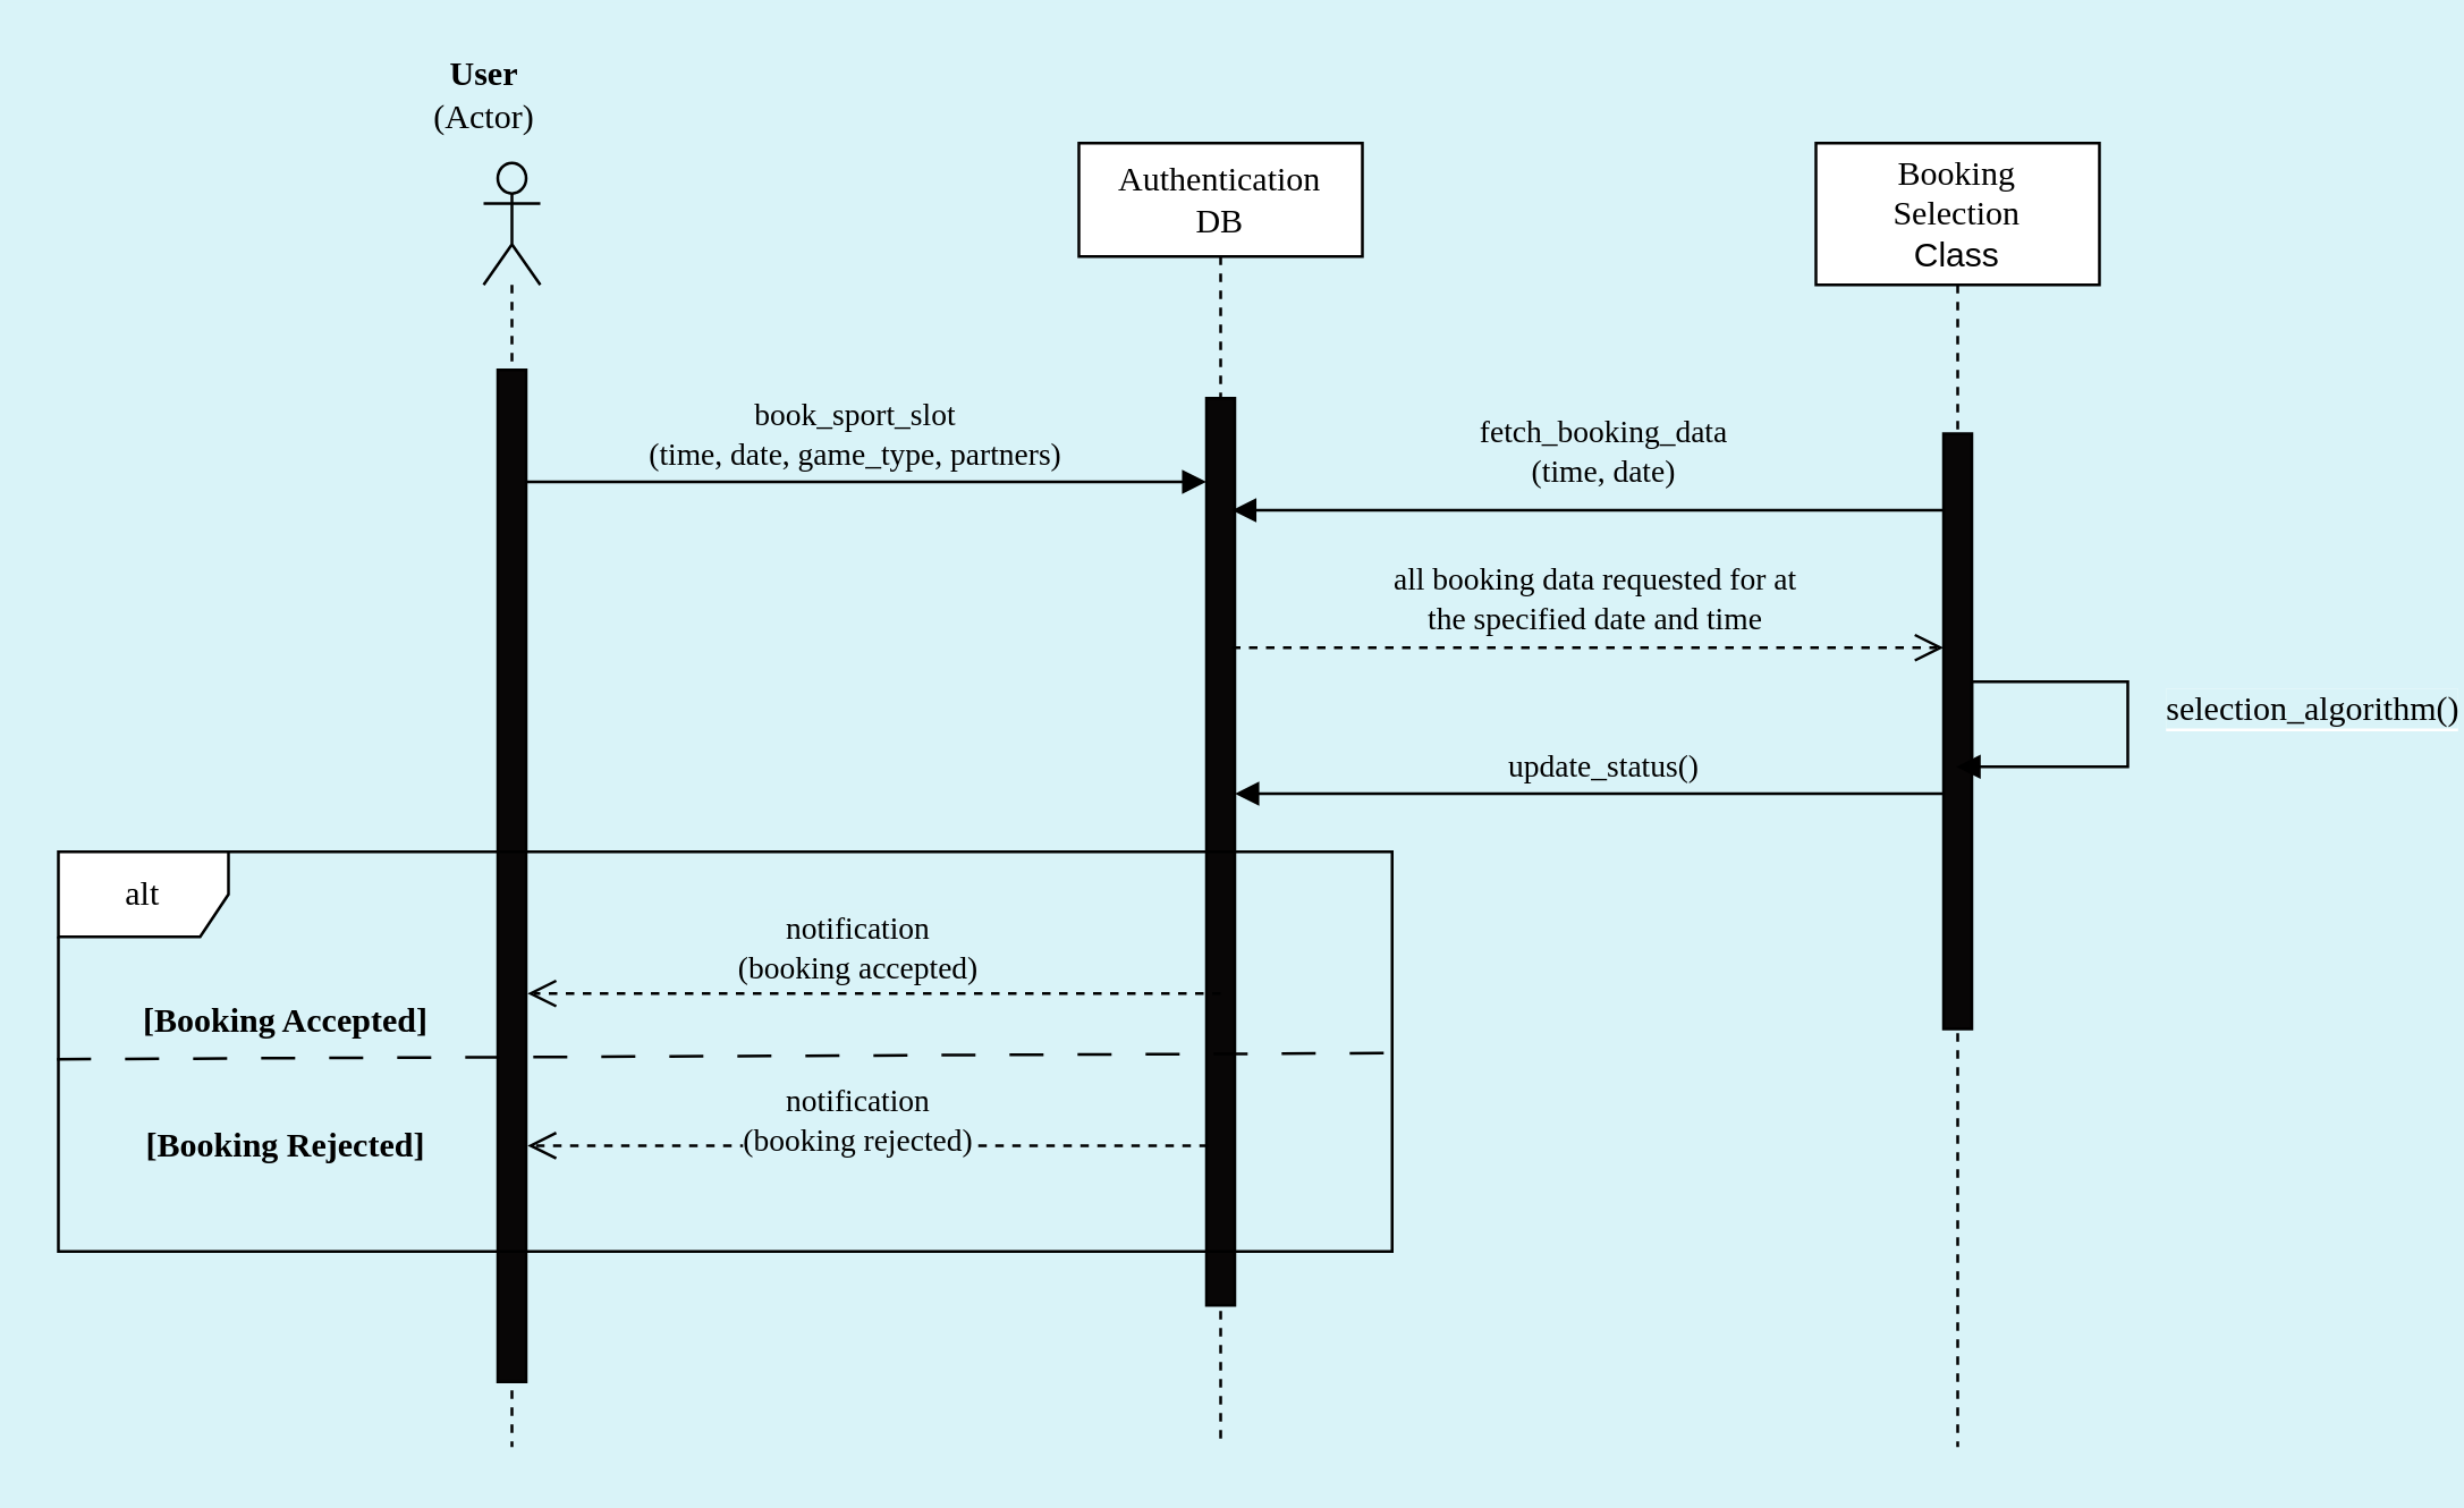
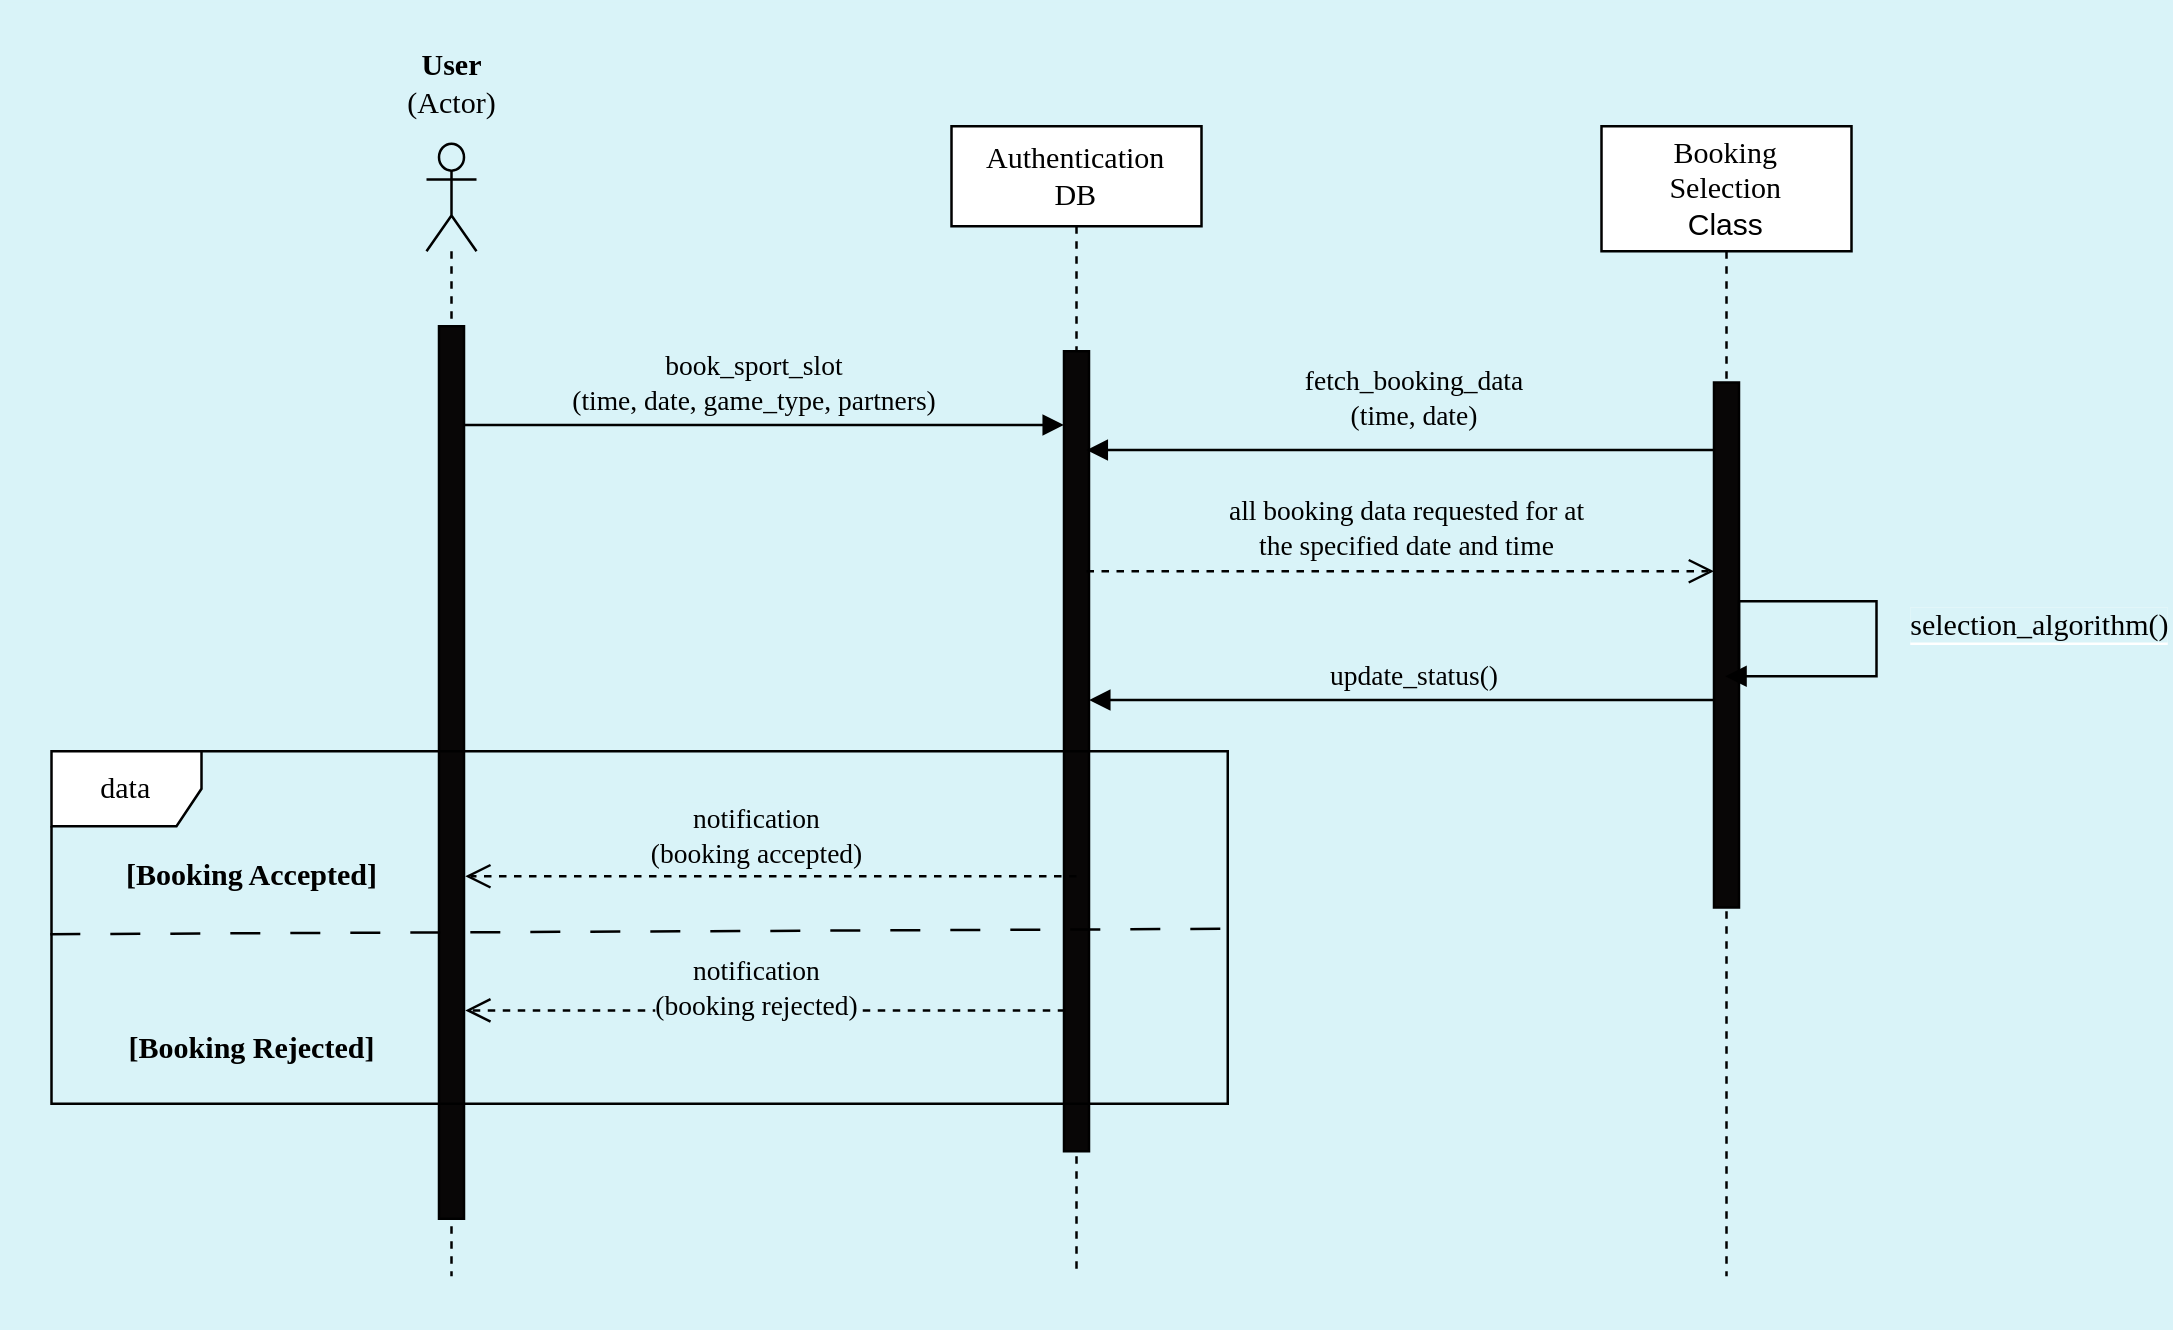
  <mxCell id="0" />
  <mxCell id="1" parent="0" />
  <mxCell id="2" value="" style="shape=umlLifeline;perimeter=lifelinePerimeter;whiteSpace=wrap;html=1;container=1;dropTarget=0;collapsible=0;recursiveResize=0;outlineConnect=0;portConstraint=eastwest;newEdgeStyle={&quot;curved&quot;:0,&quot;rounded&quot;:0};participant=umlActor;fillColor=none;size=43;" parent="1" vertex="1"><mxGeometry x="170" y="57" width="20" height="453" as="geometry" /></mxCell>
  <mxCell id="3" value="" style="html=1;points=[[0,0,0,0,5],[0,1,0,0,-5],[1,0,0,0,5],[1,1,0,0,-5]];perimeter=orthogonalPerimeter;outlineConnect=0;targetShapes=umlLifeline;portConstraint=eastwest;newEdgeStyle={&quot;curved&quot;:0,&quot;rounded&quot;:0};fillColor=#080606;strokeColor=#000000;" parent="2" vertex="1"><mxGeometry x="5" y="73" width="10" height="357" as="geometry" /></mxCell>
- <mxCell id="4" value="User&lt;br&gt;&lt;span style=&quot;font-weight: normal;&quot;&gt;(Actor)&lt;/span&gt;" style="text;align=center;fontStyle=1;verticalAlign=middle;spacingLeft=3;spacingRight=3;strokeColor=none;rotatable=0;points=[[0,0.5],[1,0.5]];portConstraint=eastwest;html=1;fontFamily=Poppins;fontSource=https%3A%2F%2Ffonts.googleapis.com%2Fcss%3Ffamily%3DPoppins;" parent="1" vertex="1"><mxGeometry x="130" y="20" width="80" height="26" as="geometry" /></mxCell>
+ <mxCell id="4" value="User&lt;br&gt;&lt;span style=&quot;font-weight: normal;&quot;&gt;(Actor)&lt;/span&gt;" style="text;align=center;fontStyle=1;verticalAlign=middle;spacingLeft=3;spacingRight=3;strokeColor=none;rotatable=0;points=[[0,0.5],[1,0.5]];portConstraint=eastwest;html=1;fontFamily=Poppins;fontSource=https%3A%2F%2Ffonts.googleapis.com%2Fcss%3Ffamily%3DPoppins;" parent="1" vertex="1"><mxGeometry x="140" y="20" width="80" height="26" as="geometry" /></mxCell>
  <mxCell id="5" value="" style="html=1;verticalAlign=bottom;endArrow=block;curved=0;rounded=0;" parent="1" edge="1"><mxGeometry x="-0.001" relative="1" as="geometry"><mxPoint x="185" y="169.5" as="sourcePoint" /><mxPoint x="425" y="169.5" as="targetPoint" /><mxPoint as="offset" /></mxGeometry></mxCell>
  <mxCell id="6" value="book_sport_slot&lt;br&gt;(time, date, game_type, partners)" style="edgeLabel;html=1;align=center;verticalAlign=middle;resizable=0;points=[];fontFamily=Poppins;fontSource=https%3A%2F%2Ffonts.googleapis.com%2Fcss%3Ffamily%3DPoppins;labelBackgroundColor=#D9F3F8;" parent="5" vertex="1" connectable="0"><mxGeometry x="-0.037" y="-2" relative="1" as="geometry"><mxPoint x="-1" y="-19" as="offset" /></mxGeometry></mxCell>
  <mxCell id="7" value="&lt;font data-font-src=&quot;https://fonts.googleapis.com/css?family=Poppins&quot; face=&quot;Poppins&quot;&gt;Authentication &lt;br&gt;DB&lt;/font&gt;" style="shape=umlLifeline;perimeter=lifelinePerimeter;whiteSpace=wrap;html=1;container=1;dropTarget=0;collapsible=0;recursiveResize=0;outlineConnect=0;portConstraint=eastwest;newEdgeStyle={&quot;curved&quot;:0,&quot;rounded&quot;:0};" parent="1" vertex="1"><mxGeometry x="380" y="50" width="100" height="460" as="geometry" /></mxCell>
  <mxCell id="8" value="" style="html=1;points=[[0,0,0,0,5],[0,1,0,0,-5],[1,0,0,0,5],[1,1,0,0,-5]];perimeter=orthogonalPerimeter;outlineConnect=0;targetShapes=umlLifeline;portConstraint=eastwest;newEdgeStyle={&quot;curved&quot;:0,&quot;rounded&quot;:0};fillColor=#080606;strokeColor=#000000;" parent="7" vertex="1"><mxGeometry x="45" y="90" width="10" height="320" as="geometry" /></mxCell>
  <mxCell id="9" value="" style="html=1;verticalAlign=bottom;endArrow=block;curved=0;rounded=0;" parent="1" edge="1"><mxGeometry x="-0.001" relative="1" as="geometry"><mxPoint x="688.5" y="179.5" as="sourcePoint" /><mxPoint x="434" y="179.5" as="targetPoint" /><mxPoint as="offset" /></mxGeometry></mxCell>
  <mxCell id="10" value="fetch_booking_data&lt;br&gt;(time, date)" style="edgeLabel;html=1;align=center;verticalAlign=middle;resizable=0;points=[];fontFamily=Poppins;fontSource=https%3A%2F%2Ffonts.googleapis.com%2Fcss%3Ffamily%3DPoppins;labelBackgroundColor=#D9F3F8;" parent="9" vertex="1" connectable="0"><mxGeometry x="-0.037" y="-2" relative="1" as="geometry"><mxPoint x="-1" y="-19" as="offset" /></mxGeometry></mxCell>
  <mxCell id="11" value="&lt;font face=&quot;Poppins&quot;&gt;Booking &lt;br&gt;Selection&lt;br&gt;&lt;/font&gt;Class" style="shape=umlLifeline;perimeter=lifelinePerimeter;whiteSpace=wrap;html=1;container=1;dropTarget=0;collapsible=0;recursiveResize=0;outlineConnect=0;portConstraint=eastwest;newEdgeStyle={&quot;curved&quot;:0,&quot;rounded&quot;:0};size=50;" parent="1" vertex="1"><mxGeometry x="640" y="50" width="100" height="460" as="geometry" /></mxCell>
  <mxCell id="12" value="" style="html=1;points=[[0,0,0,0,5],[0,1,0,0,-5],[1,0,0,0,5],[1,1,0,0,-5]];perimeter=orthogonalPerimeter;outlineConnect=0;targetShapes=umlLifeline;portConstraint=eastwest;newEdgeStyle={&quot;curved&quot;:0,&quot;rounded&quot;:0};fillColor=#080606;strokeColor=#000000;" parent="11" vertex="1"><mxGeometry x="45" y="102.5" width="10" height="210" as="geometry" /></mxCell>
  <mxCell id="13" value="&lt;font style=&quot;font-size: 12px; background-color: rgb(217, 243, 248);&quot; face=&quot;Poppins&quot;&gt;selection_algorithm()&lt;/font&gt;" style="html=1;align=left;spacingLeft=2;endArrow=block;rounded=0;edgeStyle=orthogonalEdgeStyle;curved=0;rounded=0;" parent="11" edge="1" target="11"><mxGeometry x="0.067" y="10" relative="1" as="geometry"><mxPoint x="55" y="217" as="sourcePoint" /><Array as="points"><mxPoint x="55" y="190" /><mxPoint x="110" y="190" /><mxPoint x="110" y="220" /></Array><mxPoint x="59" y="247" as="targetPoint" /><mxPoint as="offset" /></mxGeometry></mxCell>
  <mxCell id="14" value="" style="html=1;verticalAlign=bottom;endArrow=open;dashed=1;endSize=8;curved=0;rounded=0;" parent="1" target="12" edge="1"><mxGeometry relative="1" as="geometry"><mxPoint x="434" y="228" as="sourcePoint" /><mxPoint x="689" y="228" as="targetPoint" /></mxGeometry></mxCell>
  <mxCell id="15" value="all booking data requested for at &lt;br&gt;the specified date and time" style="edgeLabel;html=1;align=center;verticalAlign=middle;resizable=0;points=[];fontFamily=Poppins;fontSource=https%3A%2F%2Ffonts.googleapis.com%2Fcss%3Ffamily%3DPoppins;labelBackgroundColor=#D9F3F8;" parent="14" vertex="1" connectable="0"><mxGeometry x="0.034" y="-1" relative="1" as="geometry"><mxPoint x="-3" y="-19" as="offset" /></mxGeometry></mxCell>
  <mxCell id="16" value="" style="html=1;verticalAlign=bottom;endArrow=block;curved=0;rounded=0;" parent="1" edge="1"><mxGeometry x="-0.001" relative="1" as="geometry"><mxPoint x="685" y="279.5" as="sourcePoint" /><mxPoint x="435" y="279.5" as="targetPoint" /><mxPoint as="offset" /></mxGeometry></mxCell>
  <mxCell id="17" value="update_status()" style="edgeLabel;html=1;align=center;verticalAlign=middle;resizable=0;points=[];fontFamily=Poppins;fontSource=https%3A%2F%2Ffonts.googleapis.com%2Fcss%3Ffamily%3DPoppins;labelBackgroundColor=#D9F3F8;" parent="16" vertex="1" connectable="0"><mxGeometry x="-0.037" y="-2" relative="1" as="geometry"><mxPoint x="-1" y="-8" as="offset" /></mxGeometry></mxCell>
- <mxCell id="18" value="&lt;font data-font-src=&quot;https://fonts.googleapis.com/css?family=Poppins&quot; face=&quot;Poppins&quot;&gt;alt&lt;/font&gt;" style="shape=umlFrame;whiteSpace=wrap;html=1;pointerEvents=0;" parent="1" vertex="1"><mxGeometry y="300" width="470.5" height="141" as="geometry" x="20" /></mxCell>
+ <mxCell id="18" value="&lt;font data-font-src=&quot;https://fonts.googleapis.com/css?family=Poppins&quot; face=&quot;Poppins&quot;&gt;data&lt;/font&gt;" style="shape=umlFrame;whiteSpace=wrap;html=1;pointerEvents=0;" parent="1" vertex="1"><mxGeometry y="300" width="470.5" height="141" as="geometry" x="20" /></mxCell>
  <mxCell id="19" value="" style="endArrow=none;dashed=1;html=1;rounded=0;entryX=1;entryY=0.406;entryDx=0;entryDy=0;entryPerimeter=0;exitX=-0.001;exitY=0.519;exitDx=0;exitDy=0;exitPerimeter=0;dashPattern=12 12;" parent="1" source="18" edge="1"><mxGeometry width="50" height="50" relative="1" as="geometry"><mxPoint x="30.5" y="372.91" as="sourcePoint" /><mxPoint x="490.5" y="371.02" as="targetPoint" /></mxGeometry></mxCell>
  <mxCell id="20" value="" style="html=1;verticalAlign=bottom;endArrow=open;dashed=1;endSize=8;curved=0;rounded=0;" parent="1" edge="1"><mxGeometry relative="1" as="geometry"><mxPoint x="430" y="350" as="sourcePoint" /><mxPoint x="185.5" y="350" as="targetPoint" /></mxGeometry></mxCell>
  <mxCell id="21" value="notification&lt;br&gt;(booking accepted)" style="edgeLabel;html=1;align=center;verticalAlign=middle;resizable=0;points=[];fontFamily=Poppins;fontSource=https%3A%2F%2Ffonts.googleapis.com%2Fcss%3Ffamily%3DPoppins;labelBackgroundColor=#D9F3F8;" parent="20" vertex="1" connectable="0"><mxGeometry x="0.034" y="-1" relative="1" as="geometry"><mxPoint x="-3" y="-16" as="offset" /></mxGeometry></mxCell>
  <mxCell id="22" value="" style="html=1;verticalAlign=bottom;endArrow=open;dashed=1;endSize=8;curved=0;rounded=0;" parent="1" edge="1"><mxGeometry relative="1" as="geometry"><mxPoint x="425.5" y="403.66" as="sourcePoint" /><mxPoint x="185.5" y="403.66" as="targetPoint" /></mxGeometry></mxCell>
  <mxCell id="23" value="notification&lt;br&gt;(booking rejected)" style="edgeLabel;html=1;align=center;verticalAlign=middle;resizable=0;points=[];fontFamily=Poppins;fontSource=https%3A%2F%2Ffonts.googleapis.com%2Fcss%3Ffamily%3DPoppins;labelBackgroundColor=#D9F3F8;" parent="22" vertex="1" connectable="0"><mxGeometry x="0.034" y="-1" relative="1" as="geometry"><mxPoint y="-8" as="offset" /></mxGeometry></mxCell>
- <mxCell id="24" value="[Booking Accepted]" style="text;align=center;fontStyle=1;verticalAlign=middle;spacingLeft=3;spacingRight=3;strokeColor=none;rotatable=0;points=[[0,0.5],[1,0.5]];portConstraint=eastwest;html=1;fontFamily=Poppins;fontSource=https%3A%2F%2Ffonts.googleapis.com%2Fcss%3Ffamily%3DPoppins;" parent="1" vertex="1"><mxGeometry x="60" y="347" width="80" height="26" as="geometry" /></mxCell>
- <mxCell id="25" value="[Booking Rejected]" style="text;align=center;fontStyle=1;verticalAlign=middle;spacingLeft=3;spacingRight=3;strokeColor=none;rotatable=0;points=[[0,0.5],[1,0.5]];portConstraint=eastwest;html=1;fontFamily=Poppins;fontSource=https%3A%2F%2Ffonts.googleapis.com%2Fcss%3Ffamily%3DPoppins;" parent="1" vertex="1"><mxGeometry x="60" y="391" width="80" height="26" as="geometry" /></mxCell>
+ <mxCell id="24" value="[Booking Accepted]" style="text;align=center;fontStyle=1;verticalAlign=middle;spacingLeft=3;spacingRight=3;strokeColor=none;rotatable=0;points=[[0,0.5],[1,0.5]];portConstraint=eastwest;html=1;fontFamily=Poppins;fontSource=https%3A%2F%2Ffonts.googleapis.com%2Fcss%3Ffamily%3DPoppins;" parent="1" vertex="1"><mxGeometry x="60" y="337" width="80" height="26" as="geometry" /></mxCell>
+ <mxCell id="25" value="[Booking Rejected]" style="text;align=center;fontStyle=1;verticalAlign=middle;spacingLeft=3;spacingRight=3;strokeColor=none;rotatable=0;points=[[0,0.5],[1,0.5]];portConstraint=eastwest;html=1;fontFamily=Poppins;fontSource=https%3A%2F%2Ffonts.googleapis.com%2Fcss%3Ffamily%3DPoppins;" parent="1" vertex="1"><mxGeometry x="60" y="406" width="80" height="26" as="geometry" /></mxCell>
